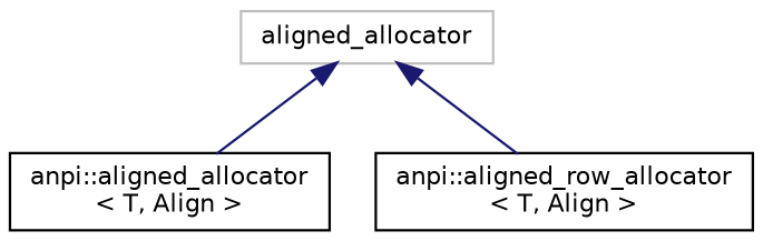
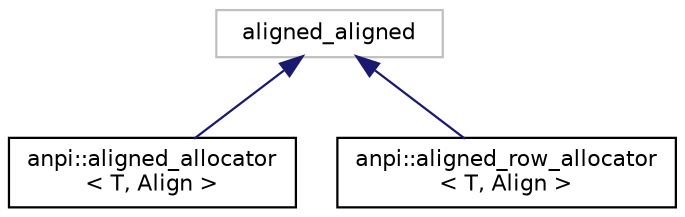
  digraph {
    rankdir=TB
    node [color=black fillcolor=white fontname=Helvetica fontsize=10 shape=record style=filled]
    edge [color=midnightblue dir=back fontname=Helvetica fontsize=10 labelfontname=Helvetica labelfontsize=10 style=solid]
-   n1 [color=grey75 height=0.2 label=aligned_allocator width=0.4]
+   n1 [color=grey75 height=0.2 label=aligned_aligned width=0.4]
    n2 [height=0.2 label="anpi::aligned_allocator\l\< T, Align \>" width=0.4]
    n3 [height=0.2 label="anpi::aligned_row_allocator\l\< T, Align \>" width=0.4]
    n1 -> n2
    n1 -> n3
  }
